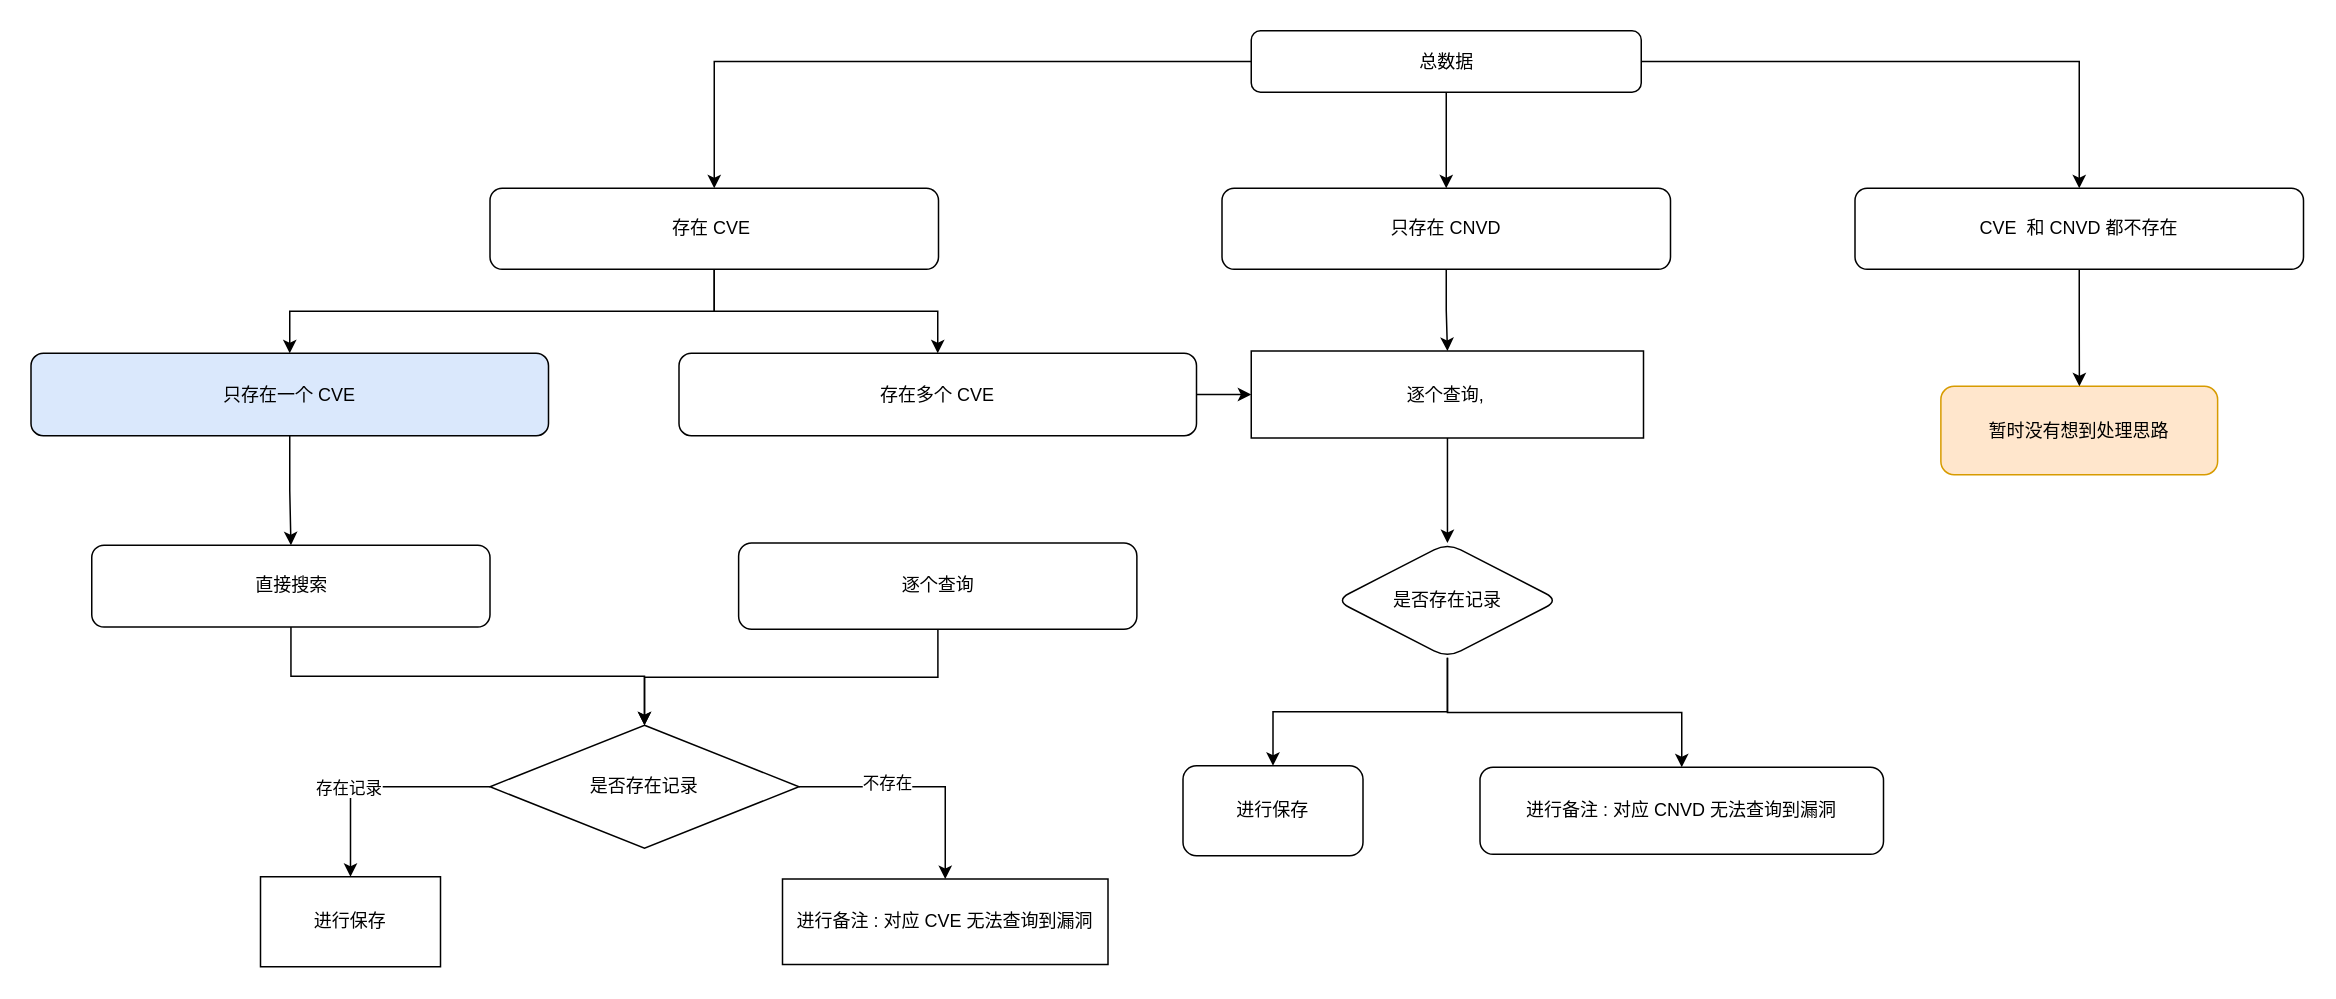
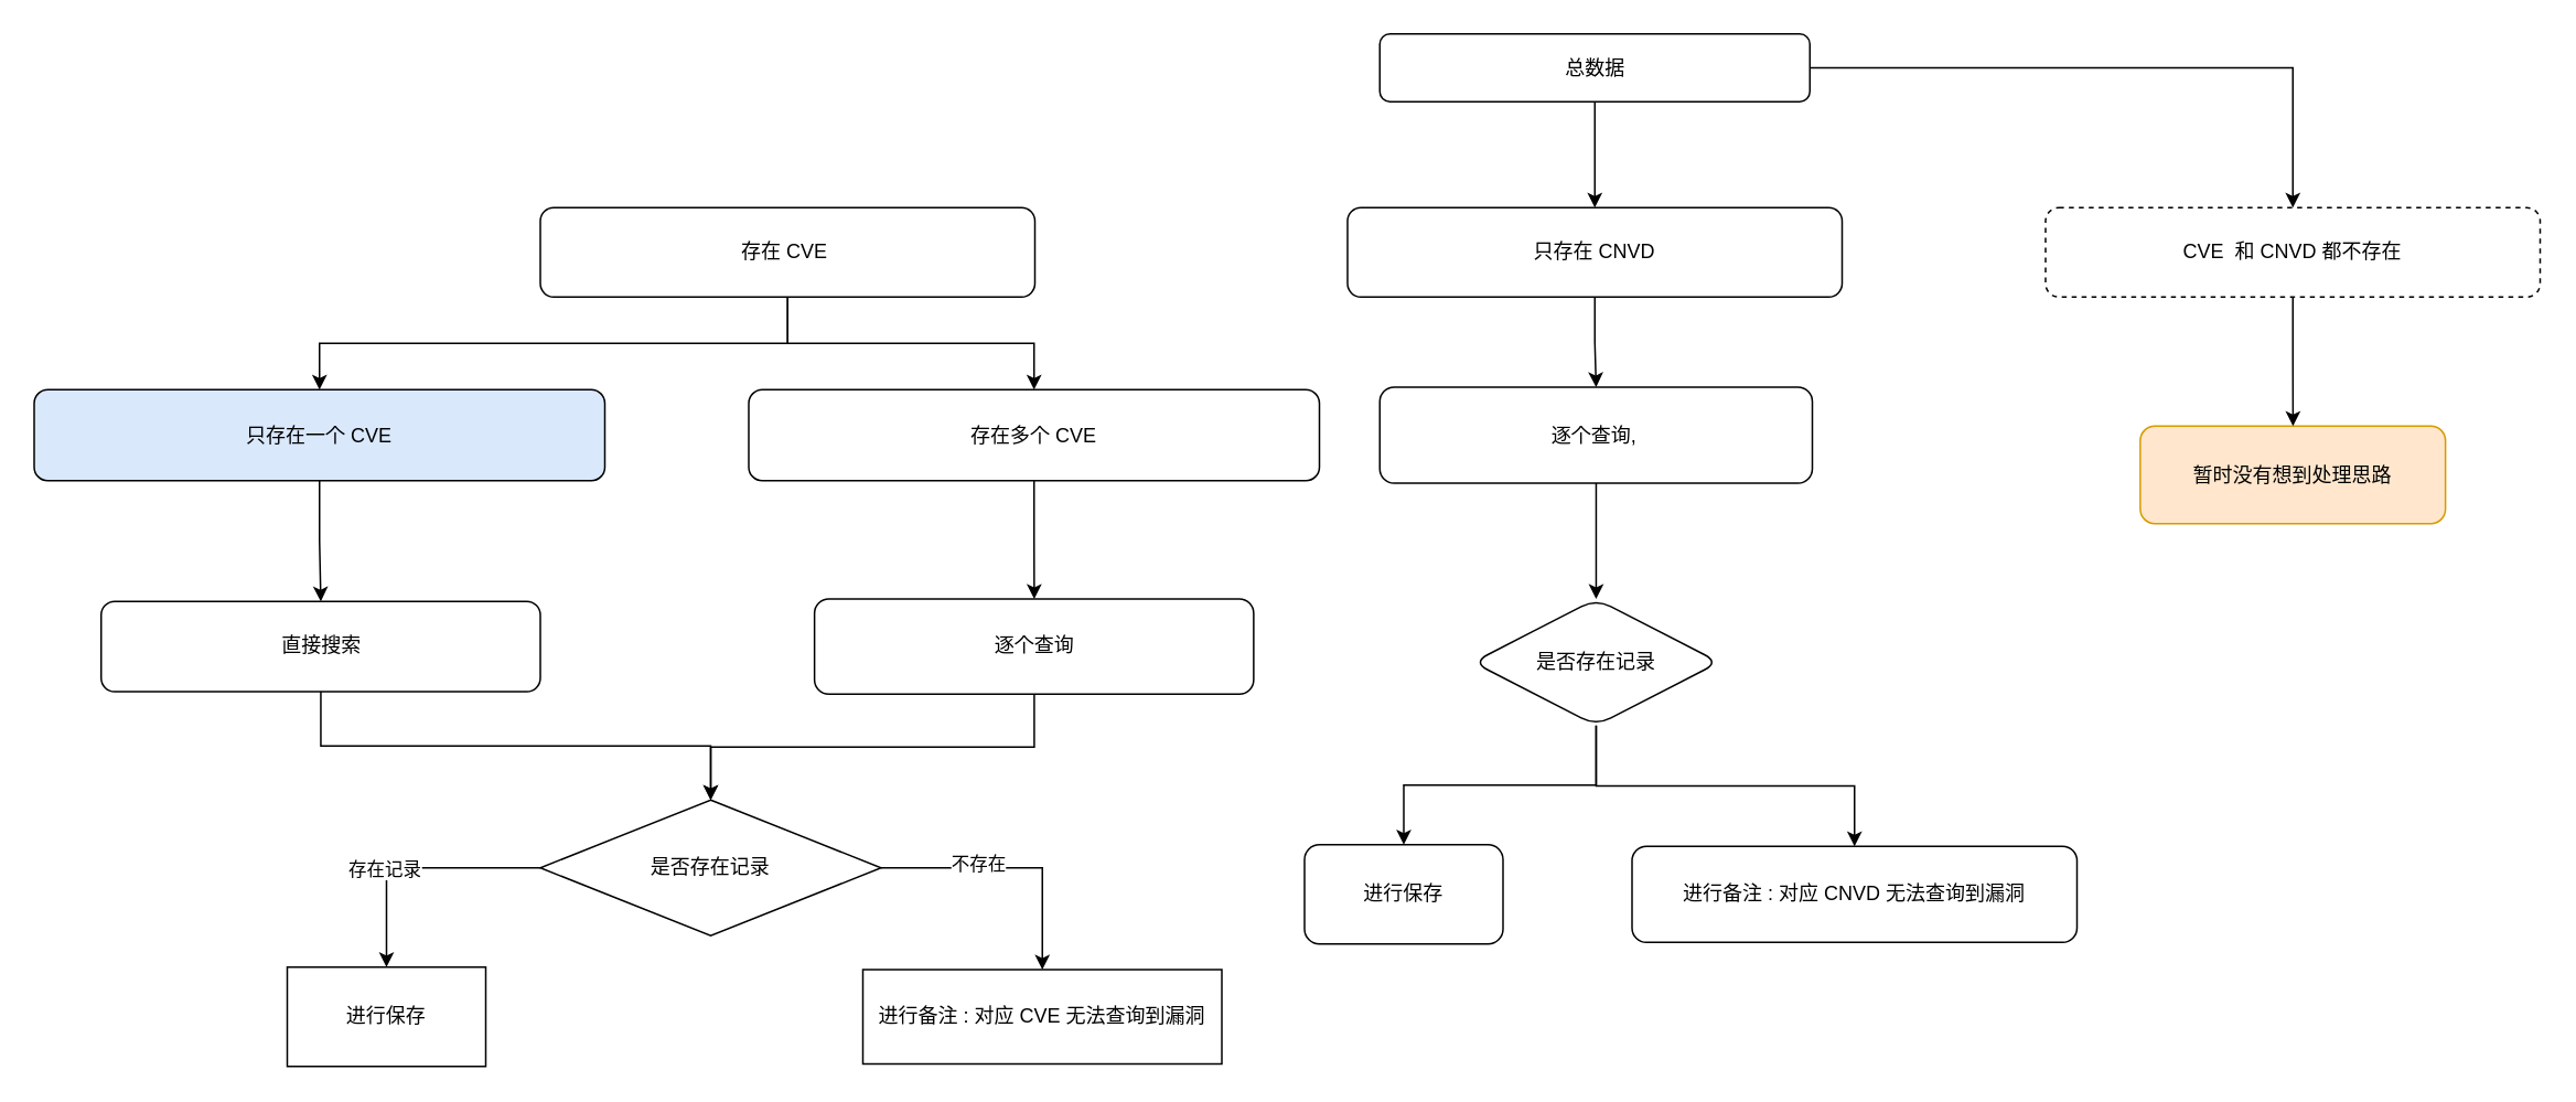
  <mxCell id="0" />
  <mxCell id="1" parent="0" />
  <mxCell id="2" value="" style="group" vertex="1" connectable="0" parent="1"><mxGeometry x="20" y="20" width="1515" height="624" as="geometry" /></mxCell>
  <mxCell id="3" value="总数据" style="rounded=1;whiteSpace=wrap;html=1;" vertex="1" parent="2"><mxGeometry x="813.5" width="260" height="41" as="geometry" /></mxCell>
  <mxCell id="4" value="存在 CVE&amp;nbsp;" style="whiteSpace=wrap;html=1;rounded=1;" vertex="1" parent="2"><mxGeometry x="306" y="105" width="299" height="54" as="geometry" /></mxCell>
- <mxCell id="5" value="" style="edgeStyle=orthogonalEdgeStyle;rounded=0;orthogonalLoop=1;jettySize=auto;html=1;" edge="1" parent="2" source="3" target="4"><mxGeometry relative="1" as="geometry" /></mxCell>
  <mxCell id="6" value="只存在 CNVD" style="whiteSpace=wrap;html=1;rounded=1;" vertex="1" parent="2"><mxGeometry x="794" y="105" width="299" height="54" as="geometry" /></mxCell>
  <mxCell id="7" style="edgeStyle=orthogonalEdgeStyle;rounded=0;orthogonalLoop=1;jettySize=auto;html=1;" edge="1" parent="2" source="3" target="6"><mxGeometry relative="1" as="geometry" /></mxCell>
- <mxCell id="8" value="CVE&amp;nbsp; 和 CNVD 都不存在" style="whiteSpace=wrap;html=1;rounded=1;" vertex="1" parent="2"><mxGeometry x="1216" y="105" width="299" height="54" as="geometry" /></mxCell>
+ <mxCell id="8" value="CVE&amp;nbsp; 和 CNVD 都不存在" style="whiteSpace=wrap;html=1;rounded=1;dashed=1;" vertex="1" parent="2"><mxGeometry x="1216" y="105" width="299" height="54" as="geometry" /></mxCell>
  <mxCell id="9" style="edgeStyle=orthogonalEdgeStyle;rounded=0;orthogonalLoop=1;jettySize=auto;html=1;" edge="1" parent="2" source="3" target="8"><mxGeometry relative="1" as="geometry" /></mxCell>
  <mxCell id="10" value="只存在一个 CVE" style="whiteSpace=wrap;html=1;rounded=1;fillColor=#dae8fc;" vertex="1" parent="2"><mxGeometry y="215" width="345" height="55" as="geometry" /></mxCell>
  <mxCell id="11" value="" style="edgeStyle=orthogonalEdgeStyle;rounded=0;orthogonalLoop=1;jettySize=auto;html=1;" edge="1" parent="2" source="4" target="10"><mxGeometry relative="1" as="geometry" /></mxCell>
  <mxCell id="12" value="直接搜索" style="whiteSpace=wrap;html=1;rounded=1;" vertex="1" parent="2"><mxGeometry x="40.5" y="343" width="265.5" height="54.5" as="geometry" /></mxCell>
  <mxCell id="13" value="" style="edgeStyle=orthogonalEdgeStyle;rounded=0;orthogonalLoop=1;jettySize=auto;html=1;" edge="1" parent="2" source="10" target="12"><mxGeometry relative="1" as="geometry" /></mxCell>
  <mxCell id="14" value="存在多个 CVE" style="whiteSpace=wrap;html=1;rounded=1;" vertex="1" parent="2"><mxGeometry x="432" y="215" width="345" height="55" as="geometry" /></mxCell>
  <mxCell id="15" style="edgeStyle=orthogonalEdgeStyle;rounded=0;orthogonalLoop=1;jettySize=auto;html=1;entryX=0.5;entryY=0;entryDx=0;entryDy=0;" edge="1" parent="2" source="4" target="14"><mxGeometry relative="1" as="geometry" /></mxCell>
  <mxCell id="16" value="逐个查询" style="whiteSpace=wrap;html=1;rounded=1;" vertex="1" parent="2"><mxGeometry x="471.75" y="341.5" width="265.5" height="57.5" as="geometry" /></mxCell>
- <mxCell id="17" value="" style="edgeStyle=orthogonalEdgeStyle;rounded=0;orthogonalLoop=1;jettySize=auto;html=1;" edge="1" parent="2" source="14" target="18"><mxGeometry relative="1" as="geometry" /></mxCell>
- <mxCell id="18" value="逐个查询,&amp;nbsp;" style="whiteSpace=wrap;html=1;rounded=0;" vertex="1" parent="2"><mxGeometry x="813.5" y="213.5" width="261.5" height="58" as="geometry" /></mxCell>
+ <mxCell id="17" value="" style="edgeStyle=orthogonalEdgeStyle;rounded=0;orthogonalLoop=1;jettySize=auto;html=1;" edge="1" parent="2" source="14" target="16"><mxGeometry relative="1" as="geometry" /></mxCell>
+ <mxCell id="18" value="逐个查询,&amp;nbsp;" style="whiteSpace=wrap;html=1;rounded=1;" vertex="1" parent="2"><mxGeometry x="813.5" y="213.5" width="261.5" height="58" as="geometry" /></mxCell>
  <mxCell id="19" value="" style="edgeStyle=orthogonalEdgeStyle;rounded=0;orthogonalLoop=1;jettySize=auto;html=1;" edge="1" parent="2" source="6" target="18"><mxGeometry relative="1" as="geometry" /></mxCell>
  <mxCell id="20" value="是否存在记录" style="rhombus;whiteSpace=wrap;html=1;" vertex="1" parent="2"><mxGeometry x="306" y="463" width="206" height="82" as="geometry" /></mxCell>
  <mxCell id="21" style="edgeStyle=orthogonalEdgeStyle;rounded=0;orthogonalLoop=1;jettySize=auto;html=1;" edge="1" parent="2" source="12" target="20"><mxGeometry relative="1" as="geometry" /></mxCell>
  <mxCell id="22" style="edgeStyle=orthogonalEdgeStyle;rounded=0;orthogonalLoop=1;jettySize=auto;html=1;entryX=0.5;entryY=0;entryDx=0;entryDy=0;" edge="1" parent="2" source="16" target="20"><mxGeometry relative="1" as="geometry" /></mxCell>
  <mxCell id="23" value="进行保存" style="whiteSpace=wrap;html=1;" vertex="1" parent="2"><mxGeometry x="153" y="564" width="120" height="60" as="geometry" /></mxCell>
  <mxCell id="24" value="" style="edgeStyle=orthogonalEdgeStyle;rounded=0;orthogonalLoop=1;jettySize=auto;html=1;" edge="1" parent="2" source="20" target="23"><mxGeometry relative="1" as="geometry" /></mxCell>
  <mxCell id="25" value="存在记录" style="edgeLabel;html=1;align=center;verticalAlign=middle;resizable=0;points=[];" vertex="1" connectable="0" parent="24"><mxGeometry x="0.22" y="-2" relative="1" as="geometry"><mxPoint as="offset" /></mxGeometry></mxCell>
  <mxCell id="26" value="进行备注 : 对应 CVE 无法查询到漏洞" style="whiteSpace=wrap;html=1;" vertex="1" parent="2"><mxGeometry x="501" y="565.5" width="217" height="57" as="geometry" /></mxCell>
  <mxCell id="27" value="" style="edgeStyle=orthogonalEdgeStyle;rounded=0;orthogonalLoop=1;jettySize=auto;html=1;exitX=1;exitY=0.5;exitDx=0;exitDy=0;" edge="1" parent="2" source="20" target="26"><mxGeometry relative="1" as="geometry" /></mxCell>
  <mxCell id="28" value="不存在" style="edgeLabel;html=1;align=center;verticalAlign=middle;resizable=0;points=[];" vertex="1" connectable="0" parent="27"><mxGeometry x="-0.268" y="3" relative="1" as="geometry"><mxPoint as="offset" /></mxGeometry></mxCell>
  <mxCell id="29" value="是否存在记录" style="rhombus;whiteSpace=wrap;html=1;rounded=1;" vertex="1" parent="2"><mxGeometry x="869.88" y="341.5" width="148.75" height="76.5" as="geometry" /></mxCell>
  <mxCell id="30" value="" style="edgeStyle=orthogonalEdgeStyle;rounded=0;orthogonalLoop=1;jettySize=auto;html=1;" edge="1" parent="2" source="18" target="29"><mxGeometry relative="1" as="geometry" /></mxCell>
  <mxCell id="31" value="进行保存" style="whiteSpace=wrap;html=1;rounded=1;" vertex="1" parent="2"><mxGeometry x="768.005" y="490" width="120" height="60" as="geometry" /></mxCell>
  <mxCell id="32" value="" style="edgeStyle=orthogonalEdgeStyle;rounded=0;orthogonalLoop=1;jettySize=auto;html=1;" edge="1" parent="2" source="29" target="31"><mxGeometry relative="1" as="geometry" /></mxCell>
  <mxCell id="33" value="进行备注 : 对应 CNVD 无法查询到漏洞" style="whiteSpace=wrap;html=1;rounded=1;" vertex="1" parent="2"><mxGeometry x="966" y="491" width="269" height="58" as="geometry" /></mxCell>
  <mxCell id="34" style="edgeStyle=orthogonalEdgeStyle;rounded=0;orthogonalLoop=1;jettySize=auto;html=1;entryX=0.5;entryY=0;entryDx=0;entryDy=0;" edge="1" parent="2" source="29" target="33"><mxGeometry relative="1" as="geometry" /></mxCell>
  <mxCell id="35" value="暂时没有想到处理思路" style="whiteSpace=wrap;html=1;rounded=1;fillColor=#ffe6cc;strokeColor=#d79b00;" vertex="1" parent="2"><mxGeometry x="1273.25" y="237" width="184.5" height="59" as="geometry" /></mxCell>
  <mxCell id="36" value="" style="edgeStyle=orthogonalEdgeStyle;rounded=0;orthogonalLoop=1;jettySize=auto;html=1;" edge="1" parent="2" source="8" target="35"><mxGeometry relative="1" as="geometry" /></mxCell>
